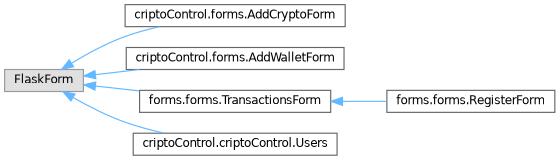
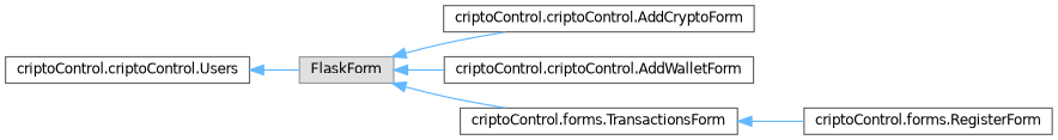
  digraph {
    rankdir=LR
    node [color=grey40 fillcolor=white fontname=Helvetica fontsize=10 shape=box style=filled]
    edge [color=steelblue1 dir=back fontname=Helvetica fontsize=10 labelfontname=Helvetica labelfontsize=10 style=solid]
    n1 [color=grey60 fillcolor="#E0E0E0" height=0.2 label=FlaskForm width=0.4]
-   n2 [height=0.2 label="criptoControl.forms.AddCryptoForm" width=0.4]
-   n3 [height=0.2 label="criptoControl.forms.AddWalletForm" width=0.4]
-   n4 [height=0.2 label="forms.forms.TransactionsForm" width=0.4]
+   n2 [height=0.2 label="criptoControl.criptoControl.AddCryptoForm" width=0.4]
+   n3 [height=0.2 label="criptoControl.criptoControl.AddWalletForm" width=0.4]
+   n4 [height=0.2 label="criptoControl.forms.TransactionsForm" width=0.4]
    n5 [height=0.2 label="criptoControl.criptoControl.Users" width=0.4]
-   n6 [height=0.2 label="forms.forms.RegisterForm" width=0.4]
+   n6 [height=0.2 label="criptoControl.forms.RegisterForm" width=0.4]
    n1 -> n2
    n1 -> n3
    n1 -> n4
-   n1 -> n5
+   n5 -> n1
    n4 -> n6
  }
